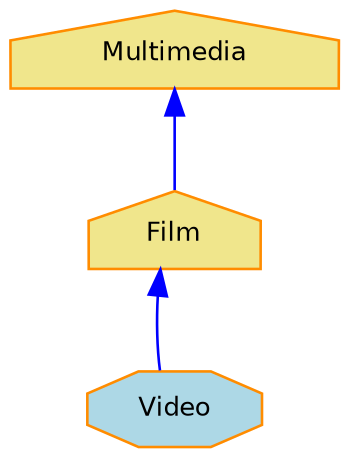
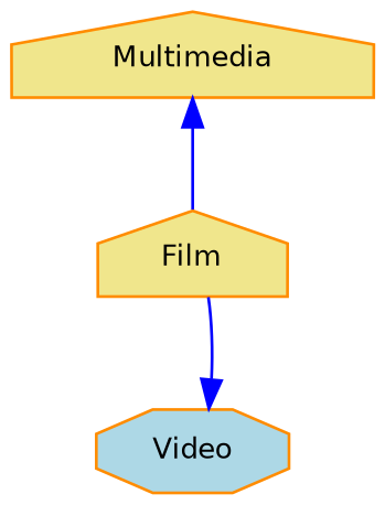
  digraph {
    node [color=darkorange fillcolor=khaki fontname=Helvetica fontsize=10 shape=house style=filled]
    edge [color=blue dir=back fontname=Helvetica fontsize=10 labelfontname=Helvetica labelfontsize=10 style=solid]
    n1 [fontcolor=black height=0.2 label=Film width=0.4]
    n2 [fillcolor=lightblue height=0.2 label=Video shape=octagon width=0.4]
    n3 [height=0.2 label=Multimedia width=0.4]
-   n1 -> n2
+   n2 -> n1
    n3 -> n1
  }
